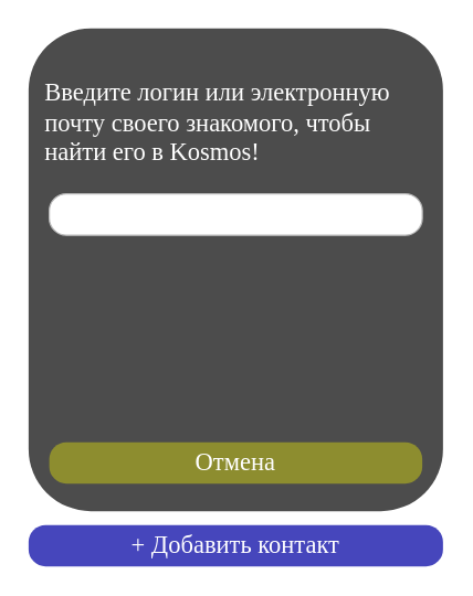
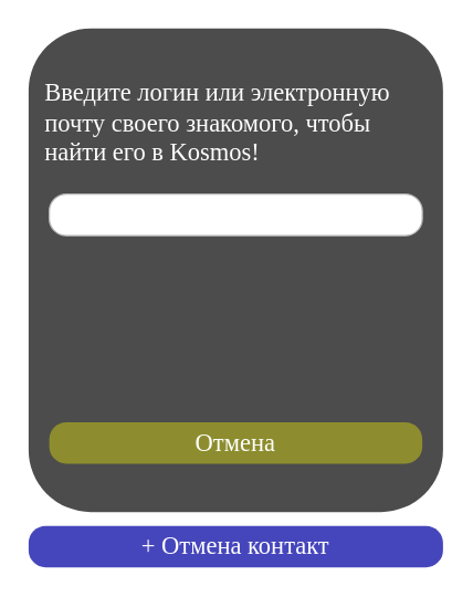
  <mxCell id="0" />
  <mxCell id="1" parent="0" />
  <mxCell id="2" value="" style="rounded=1;whiteSpace=wrap;html=1;fillColor=#4C4C4C;strokeColor=none;" vertex="1" parent="1"><mxGeometry x="20" y="20" width="300" height="350" as="geometry" /></mxCell>
- <mxCell id="3" value="&lt;font face=&quot;Gilroy Medium&quot; style=&quot;font-size: 18px;&quot;&gt;+ Добавить контакт&lt;/font&gt;" style="rounded=1;whiteSpace=wrap;html=1;strokeColor=none;fillColor=#4646BC;arcSize=41;fontColor=#FFFFFF;" vertex="1" parent="1"><mxGeometry x="20" y="380" width="300" height="30" as="geometry" /></mxCell>
+ <mxCell id="3" value="&lt;font face=&quot;Gilroy Medium&quot; style=&quot;font-size: 18px;&quot;&gt;+ Отмена контакт&lt;/font&gt;" style="rounded=1;whiteSpace=wrap;html=1;strokeColor=none;fillColor=#4646BC;arcSize=41;fontColor=#FFFFFF;" vertex="1" parent="1"><mxGeometry x="20" y="380" width="300" height="30" as="geometry" /></mxCell>
  <mxCell id="4" value="Введите логин или электронную почту своего знакомого, чтобы найти его в Kosmos!" style="text;html=1;align=left;verticalAlign=top;whiteSpace=wrap;rounded=0;fontSize=18;fontFamily=Gilroy;fontColor=#FFFFFF;" vertex="1" parent="1"><mxGeometry x="30" y="50" width="280" height="70" as="geometry" /></mxCell>
  <mxCell id="5" value="&lt;div&gt;&lt;br&gt;&lt;/div&gt;" style="rounded=1;whiteSpace=wrap;html=1;strokeColor=#B9B9B9;fillColor=#FFFFFF;arcSize=41;fontColor=#FFFFFF;" vertex="1" parent="1"><mxGeometry x="35" y="140" width="270" height="30" as="geometry" /></mxCell>
- <mxCell id="6" value="&lt;font face=&quot;Gilroy Medium&quot; style=&quot;font-size: 18px;&quot;&gt;Отмена&lt;/font&gt;" style="rounded=1;whiteSpace=wrap;html=1;strokeColor=none;fillColor=#8D8D2F;arcSize=41;fontColor=#FFFFFF;" vertex="1" parent="1"><mxGeometry x="35" y="320" width="270" height="30" as="geometry" /></mxCell>
+ <mxCell id="6" value="&lt;font face=&quot;Gilroy Medium&quot; style=&quot;font-size: 18px;&quot;&gt;Отмена&lt;/font&gt;" style="rounded=1;whiteSpace=wrap;html=1;strokeColor=none;fillColor=#8D8D2F;arcSize=41;fontColor=#FFFFFF;" vertex="1" parent="1"><mxGeometry x="35" y="305" width="270" height="30" as="geometry" /></mxCell>
